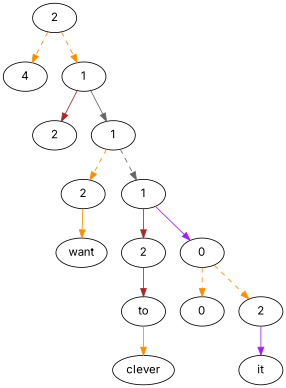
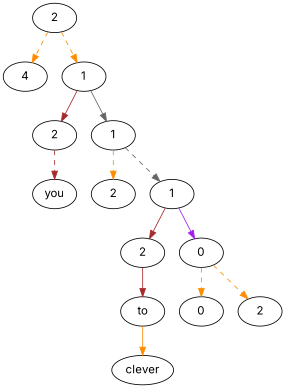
  digraph {
    fontname=Inter
    node [fontname=Inter]
    edge [color=darkorange fontname=Inter style=solid]
    n1 [label=2]
    n2 [label=4]
    n3 [label=1]
    n4 [label=2]
    n5 [label=1]
    n6 [label=clever]
+   n7 [label=you]
    n8 [label=2]
    n9 [label=1]
-   n10 [label=want]
    n11 [label=2]
    n12 [label=0]
    n13 [label=to]
    n14 [label=0]
    n15 [label=2]
-   n16 [label=it]
    n1 -> n2 [style=dashed]
    n1 -> n3 [style=dashed]
    n3 -> n4 [color=brown]
    n3 -> n5 [color=gray40]
+   n4 -> n7 [color=brown style=dashed]
    n5 -> n8 [style=dashed]
    n5 -> n9 [color=gray40 style=dashed]
-   n8 -> n10
    n9 -> n11 [color=brown]
    n9 -> n12 [color=purple]
    n11 -> n13 [color=brown]
    n12 -> n14 [style=dashed]
    n12 -> n15 [style=dashed]
    n13 -> n6
-   n15 -> n16 [color=purple]
  }
